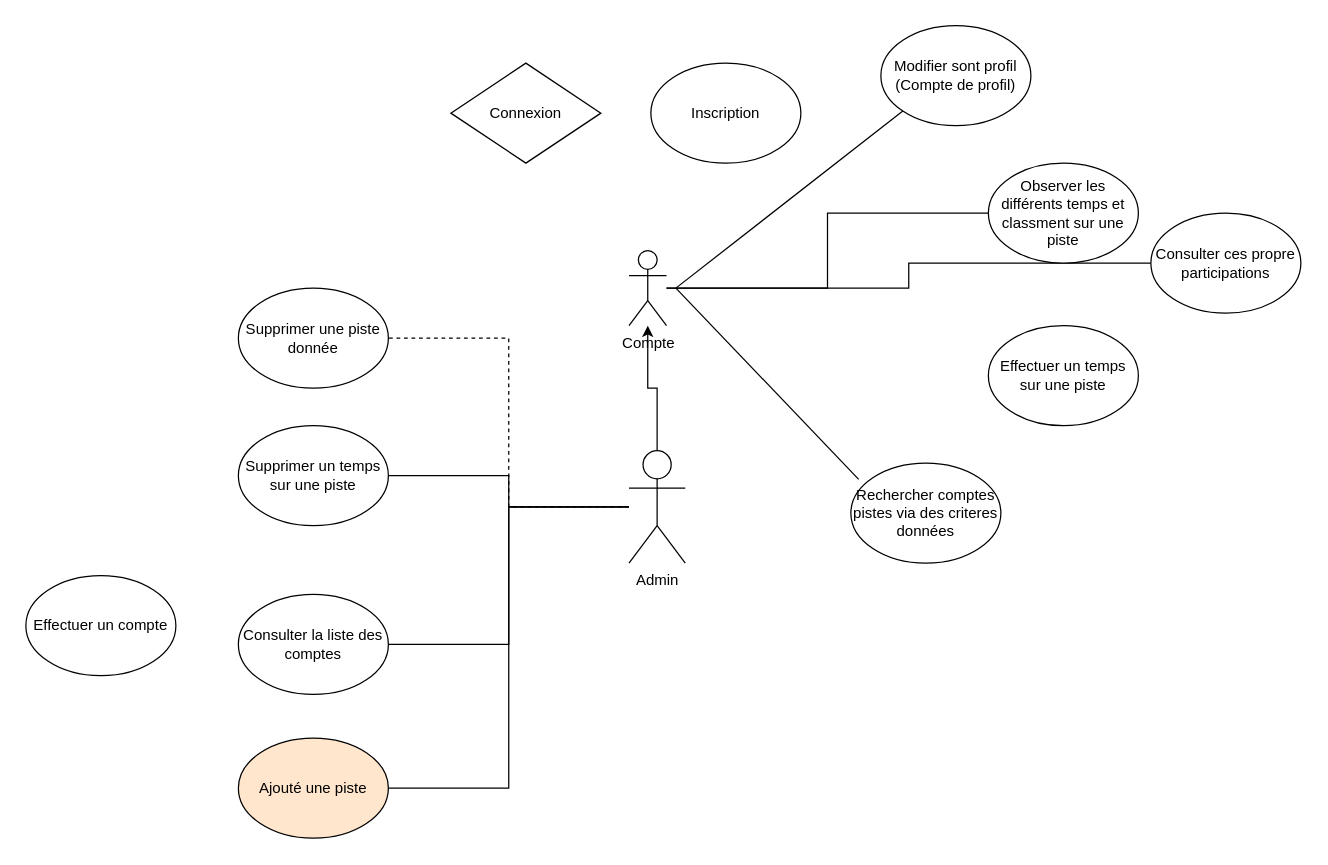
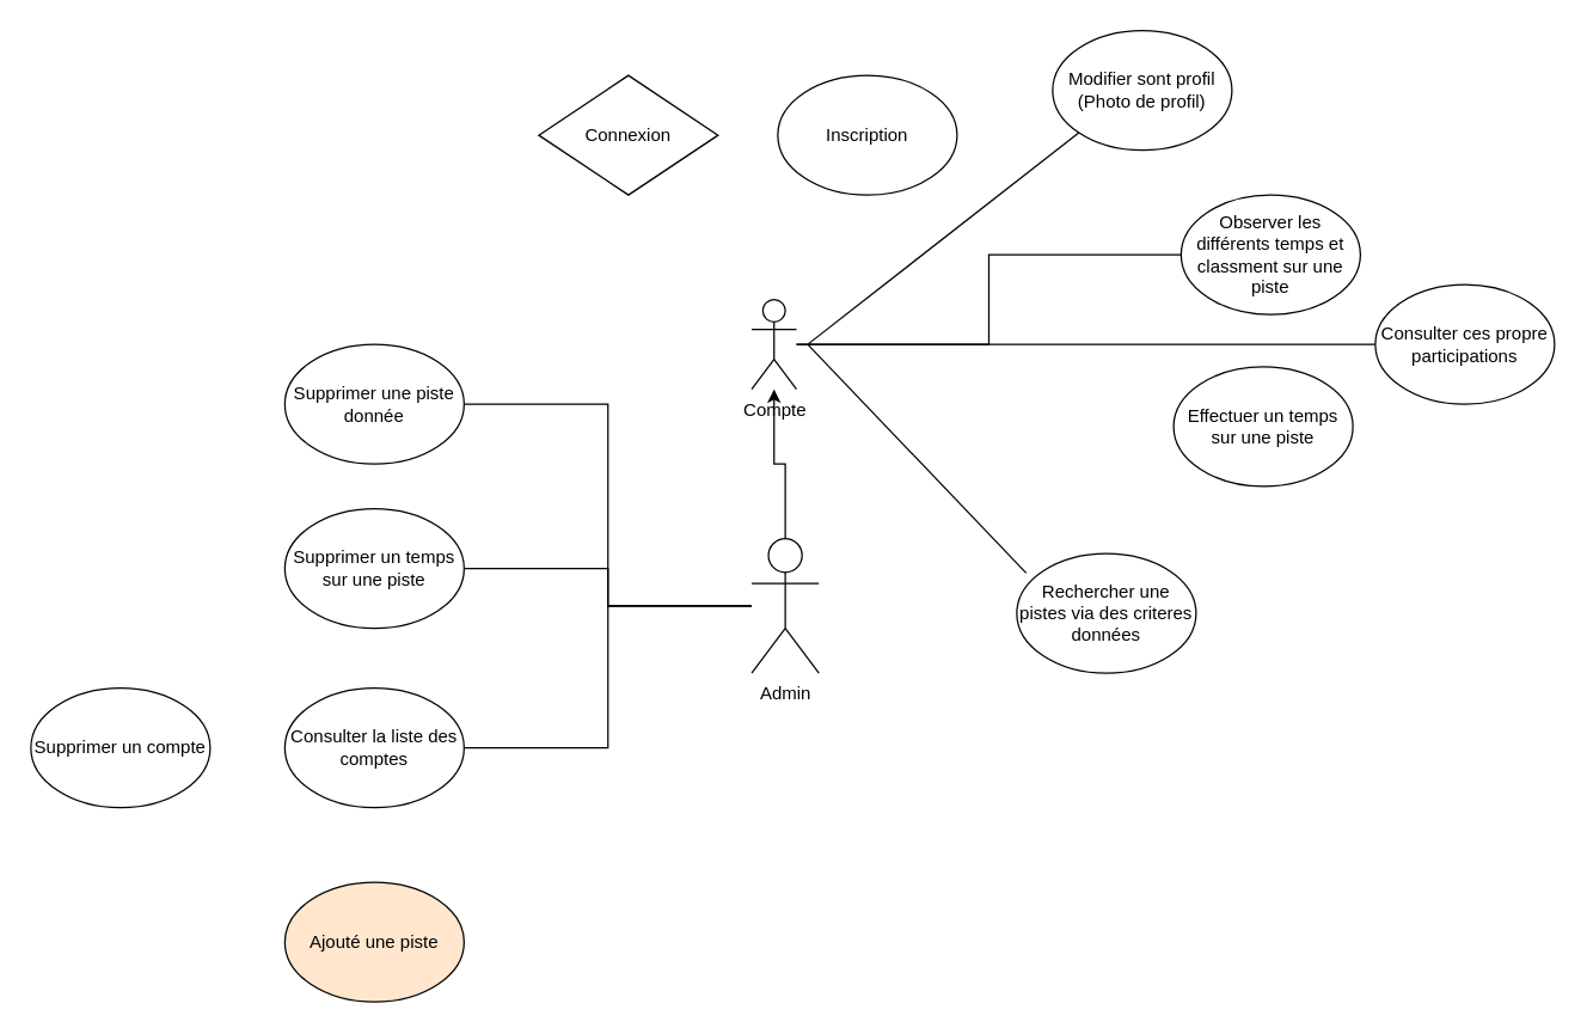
  <mxCell id="0" />
  <mxCell id="1" parent="0" />
  <mxCell id="2" style="edgeStyle=orthogonalEdgeStyle;rounded=0;orthogonalLoop=1;jettySize=auto;html=1;entryX=0;entryY=0.5;entryDx=0;entryDy=0;endArrow=none;endFill=0;" edge="1" parent="1" source="4" target="14"><mxGeometry relative="1" as="geometry" /></mxCell>
  <mxCell id="3" style="edgeStyle=orthogonalEdgeStyle;rounded=0;orthogonalLoop=1;jettySize=auto;html=1;entryX=0;entryY=0.5;entryDx=0;entryDy=0;endArrow=none;endFill=0;" edge="1" parent="1" source="4" target="15"><mxGeometry relative="1" as="geometry" /></mxCell>
  <mxCell id="4" value="Compte" style="shape=umlActor;verticalLabelPosition=bottom;verticalAlign=top;html=1;outlineConnect=0;" vertex="1" parent="1"><mxGeometry x="502.5" y="200" width="30" height="60" as="geometry" /></mxCell>
  <mxCell id="5" value="Connexion" style="rhombus;whiteSpace=wrap;html=1;" vertex="1" parent="1"><mxGeometry x="360" y="50" width="120" height="80" as="geometry" /></mxCell>
  <mxCell id="6" value="Inscription" style="ellipse;whiteSpace=wrap;html=1;" vertex="1" parent="1"><mxGeometry x="520" y="50" width="120" height="80" as="geometry" /></mxCell>
  <mxCell id="7" style="edgeStyle=orthogonalEdgeStyle;rounded=0;orthogonalLoop=1;jettySize=auto;html=1;" edge="1" parent="1" source="12" target="4"><mxGeometry relative="1" as="geometry" /></mxCell>
  <mxCell id="8" style="edgeStyle=orthogonalEdgeStyle;rounded=0;orthogonalLoop=1;jettySize=auto;html=1;endArrow=none;endFill=0;" edge="1" parent="1" source="12" target="20"><mxGeometry relative="1" as="geometry" /></mxCell>
  <mxCell id="9" style="edgeStyle=orthogonalEdgeStyle;rounded=0;orthogonalLoop=1;jettySize=auto;html=1;entryX=1;entryY=0.5;entryDx=0;entryDy=0;endArrow=none;endFill=0;" edge="1" parent="1" source="12" target="24"><mxGeometry relative="1" as="geometry" /></mxCell>
- <mxCell id="10" style="edgeStyle=orthogonalEdgeStyle;rounded=0;orthogonalLoop=1;jettySize=auto;html=1;entryX=1;entryY=0.5;entryDx=0;entryDy=0;endArrow=none;endFill=0;dashed=1;" edge="1" parent="1" source="12" target="18"><mxGeometry relative="1" as="geometry" /></mxCell>
- <mxCell id="11" style="edgeStyle=orthogonalEdgeStyle;rounded=0;orthogonalLoop=1;jettySize=auto;html=1;entryX=1;entryY=0.5;entryDx=0;entryDy=0;endArrow=none;endFill=0;" edge="1" parent="1" source="12" target="19"><mxGeometry relative="1" as="geometry" /></mxCell>
+ <mxCell id="10" style="edgeStyle=orthogonalEdgeStyle;rounded=0;orthogonalLoop=1;jettySize=auto;html=1;entryX=1;entryY=0.5;entryDx=0;entryDy=0;endArrow=none;endFill=0;" edge="1" parent="1" source="12" target="18"><mxGeometry relative="1" as="geometry" /></mxCell>
  <mxCell id="12" value="Admin" style="shape=umlActor;verticalLabelPosition=bottom;verticalAlign=top;html=1;outlineConnect=0;" vertex="1" parent="1"><mxGeometry x="502.5" y="360" width="45" height="90" as="geometry" /></mxCell>
- <mxCell id="13" value="Effectuer un temps sur une piste" style="ellipse;whiteSpace=wrap;html=1;" vertex="1" parent="1"><mxGeometry x="790" y="260" width="120" height="80" as="geometry" /></mxCell>
+ <mxCell id="13" value="Effectuer un temps sur une piste" style="ellipse;whiteSpace=wrap;html=1;" vertex="1" parent="1"><mxGeometry x="785" y="245" width="120" height="80" as="geometry" /></mxCell>
  <mxCell id="14" value="Observer les différents temps et classment sur une piste" style="ellipse;whiteSpace=wrap;html=1;" vertex="1" parent="1"><mxGeometry x="790" y="130" width="120" height="80" as="geometry" /></mxCell>
- <mxCell id="15" value="Consulter ces propre participations" style="ellipse;whiteSpace=wrap;html=1;" vertex="1" parent="1"><mxGeometry x="920" y="170" width="120" height="80" as="geometry" /></mxCell>
- <mxCell id="16" value="Rechercher comptes pistes via des criteres données" style="ellipse;whiteSpace=wrap;html=1;" vertex="1" parent="1"><mxGeometry x="680" y="370" width="120" height="80" as="geometry" /></mxCell>
+ <mxCell id="15" value="Consulter ces propre participations" style="ellipse;whiteSpace=wrap;html=1;" vertex="1" parent="1"><mxGeometry x="920" y="190" width="120" height="80" as="geometry" /></mxCell>
+ <mxCell id="16" value="Rechercher une pistes via des criteres données" style="ellipse;whiteSpace=wrap;html=1;" vertex="1" parent="1"><mxGeometry x="680" y="370" width="120" height="80" as="geometry" /></mxCell>
  <mxCell id="17" value="" style="endArrow=none;html=1;rounded=0;entryX=0.052;entryY=0.162;entryDx=0;entryDy=0;entryPerimeter=0;endFill=0;" edge="1" parent="1" target="16"><mxGeometry width="50" height="50" relative="1" as="geometry"><mxPoint x="540" y="230" as="sourcePoint" /><mxPoint x="690" y="310" as="targetPoint" /></mxGeometry></mxCell>
  <mxCell id="18" value="Supprimer une piste donnée" style="ellipse;whiteSpace=wrap;html=1;" vertex="1" parent="1"><mxGeometry x="190" y="230" width="120" height="80" as="geometry" /></mxCell>
  <mxCell id="19" value="Ajouté une piste" style="ellipse;whiteSpace=wrap;html=1;fillColor=#ffe6cc;" vertex="1" parent="1"><mxGeometry x="190" y="590" width="120" height="80" as="geometry" /></mxCell>
  <mxCell id="20" value="Supprimer un temps sur une piste" style="ellipse;whiteSpace=wrap;html=1;" vertex="1" parent="1"><mxGeometry x="190" y="340" width="120" height="80" as="geometry" /></mxCell>
- <mxCell id="21" value="Modifier sont profil&lt;br&gt;(Compte de profil)" style="ellipse;whiteSpace=wrap;html=1;" vertex="1" parent="1"><mxGeometry x="704" y="20" width="120" height="80" as="geometry" /></mxCell>
+ <mxCell id="21" value="Modifier sont profil&lt;br&gt;(Photo de profil)" style="ellipse;whiteSpace=wrap;html=1;" vertex="1" parent="1"><mxGeometry x="704" y="20" width="120" height="80" as="geometry" /></mxCell>
  <mxCell id="22" value="" style="endArrow=none;html=1;rounded=0;entryX=0;entryY=1;entryDx=0;entryDy=0;endFill=0;" edge="1" parent="1" target="21"><mxGeometry width="50" height="50" relative="1" as="geometry"><mxPoint x="540" y="230" as="sourcePoint" /><mxPoint x="696" y="393" as="targetPoint" /></mxGeometry></mxCell>
- <mxCell id="23" value="Effectuer un compte" style="ellipse;whiteSpace=wrap;html=1;" vertex="1" parent="1"><mxGeometry x="20" y="460" width="120" height="80" as="geometry" /></mxCell>
- <mxCell id="24" value="Consulter la liste des comptes" style="ellipse;whiteSpace=wrap;html=1;" vertex="1" parent="1"><mxGeometry x="190" y="475" width="120" height="80" as="geometry" /></mxCell>
+ <mxCell id="23" value="Supprimer un compte" style="ellipse;whiteSpace=wrap;html=1;" vertex="1" parent="1"><mxGeometry x="20" y="460" width="120" height="80" as="geometry" /></mxCell>
+ <mxCell id="24" value="Consulter la liste des comptes" style="ellipse;whiteSpace=wrap;html=1;" vertex="1" parent="1"><mxGeometry x="190" y="460" width="120" height="80" as="geometry" /></mxCell>
